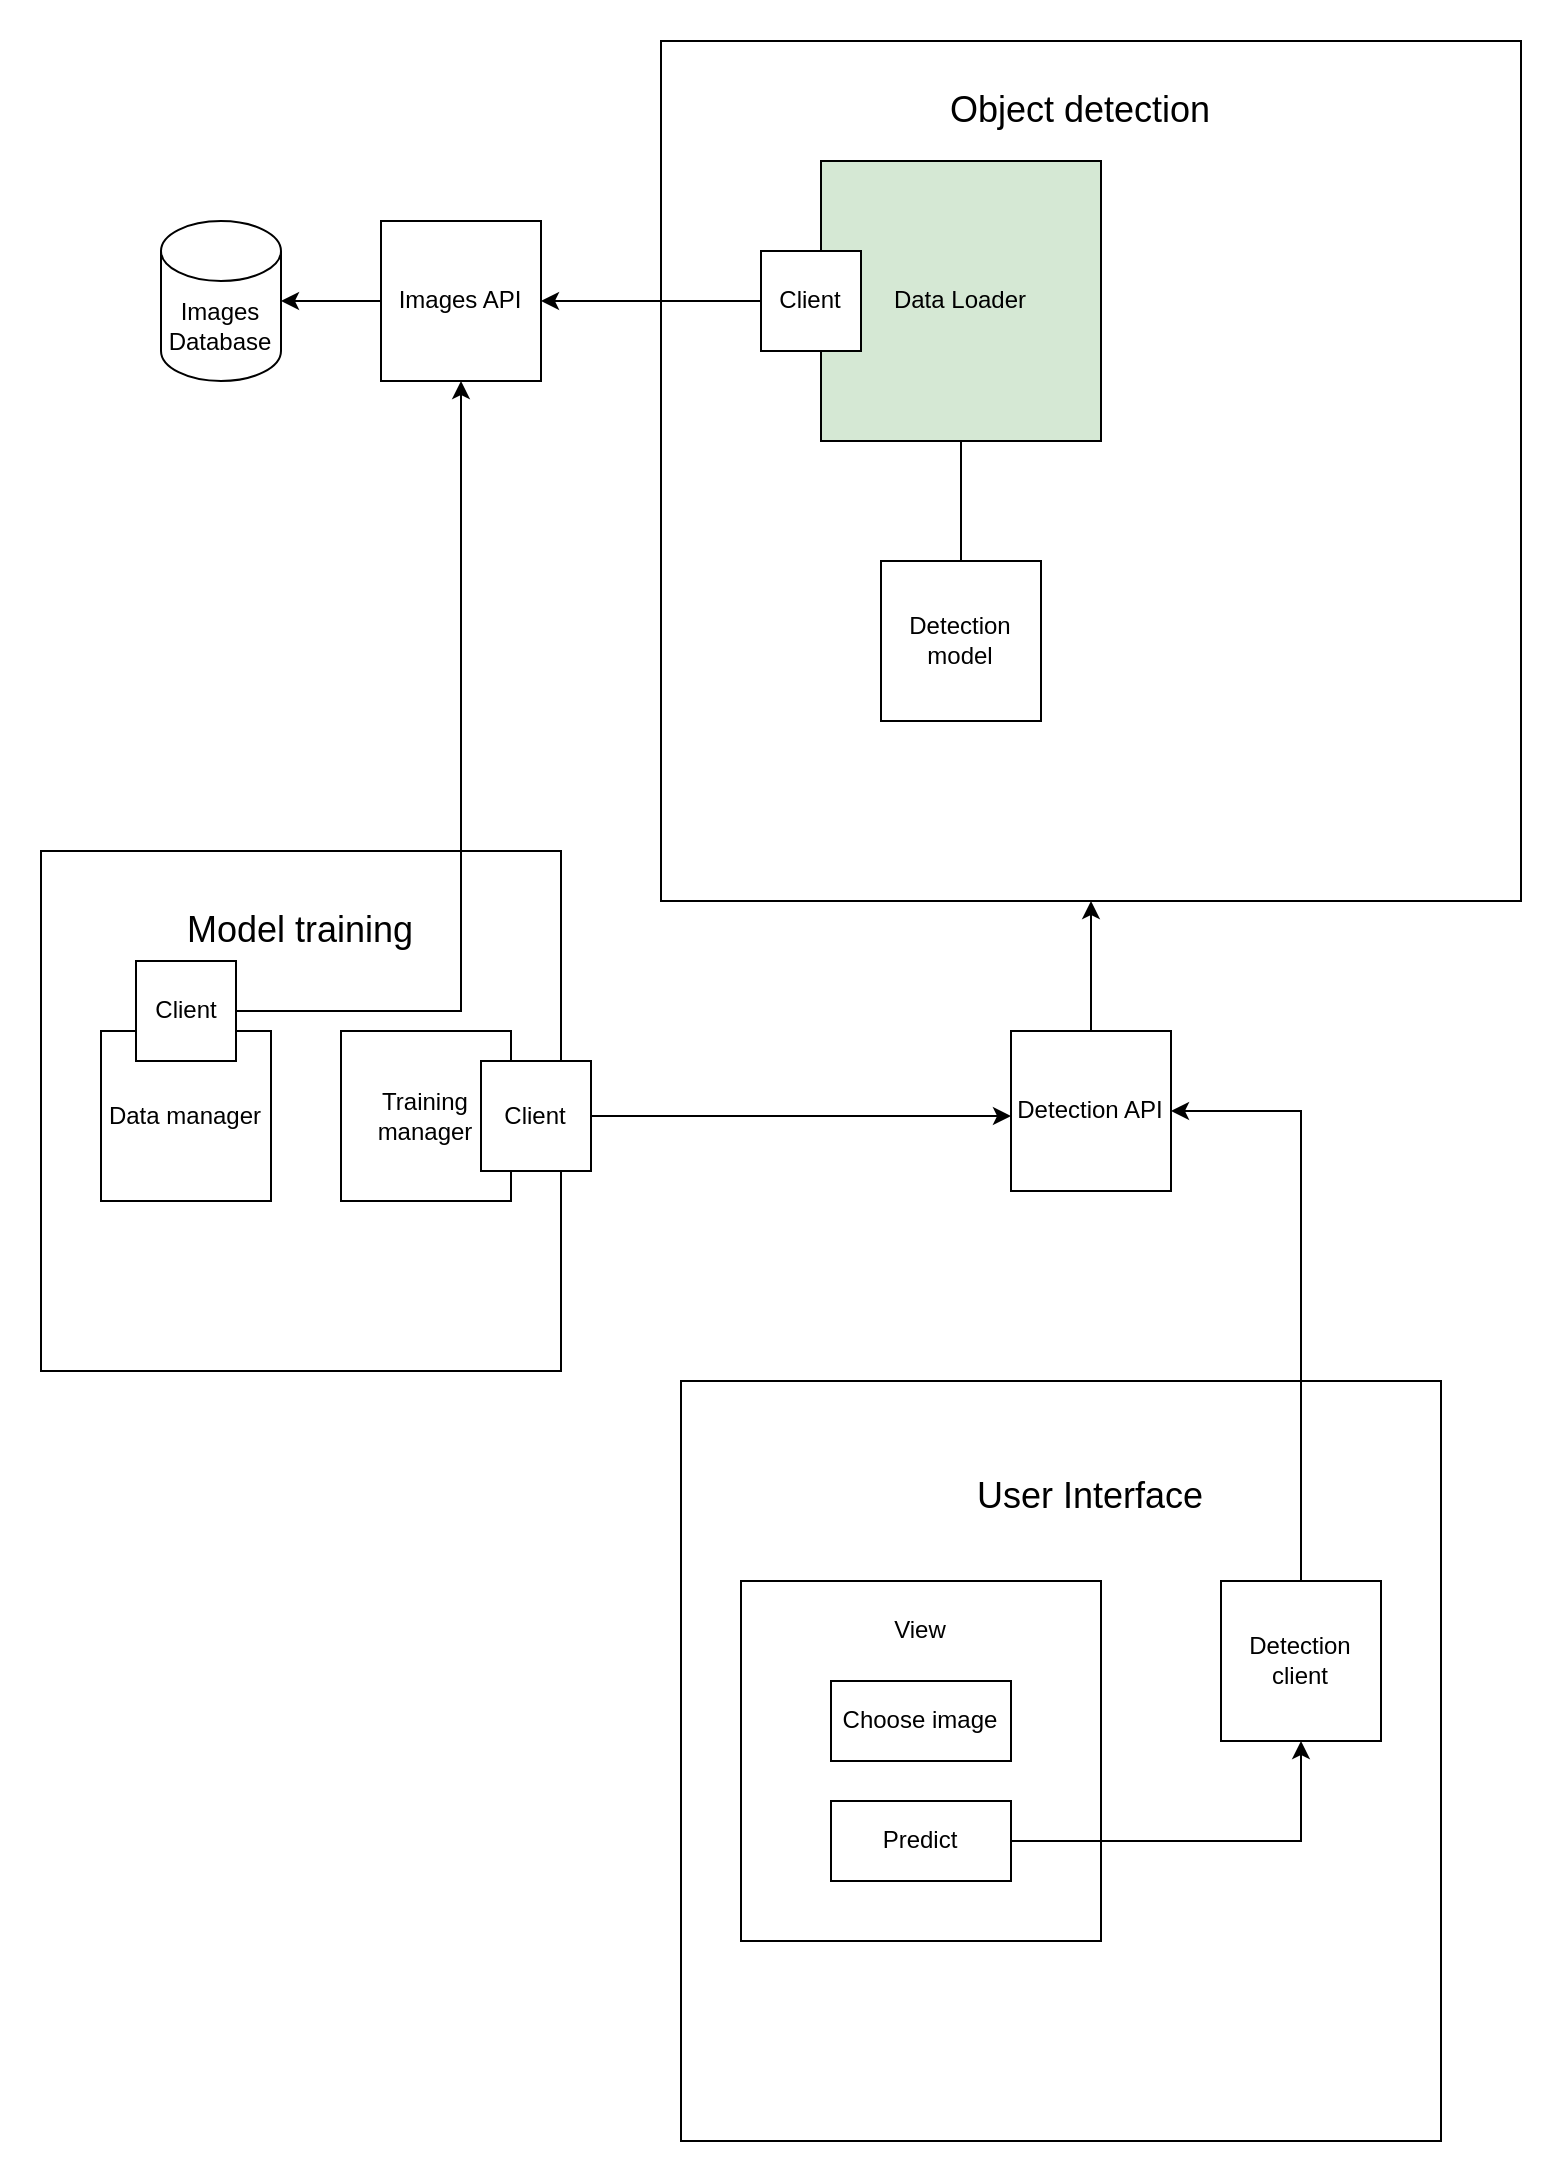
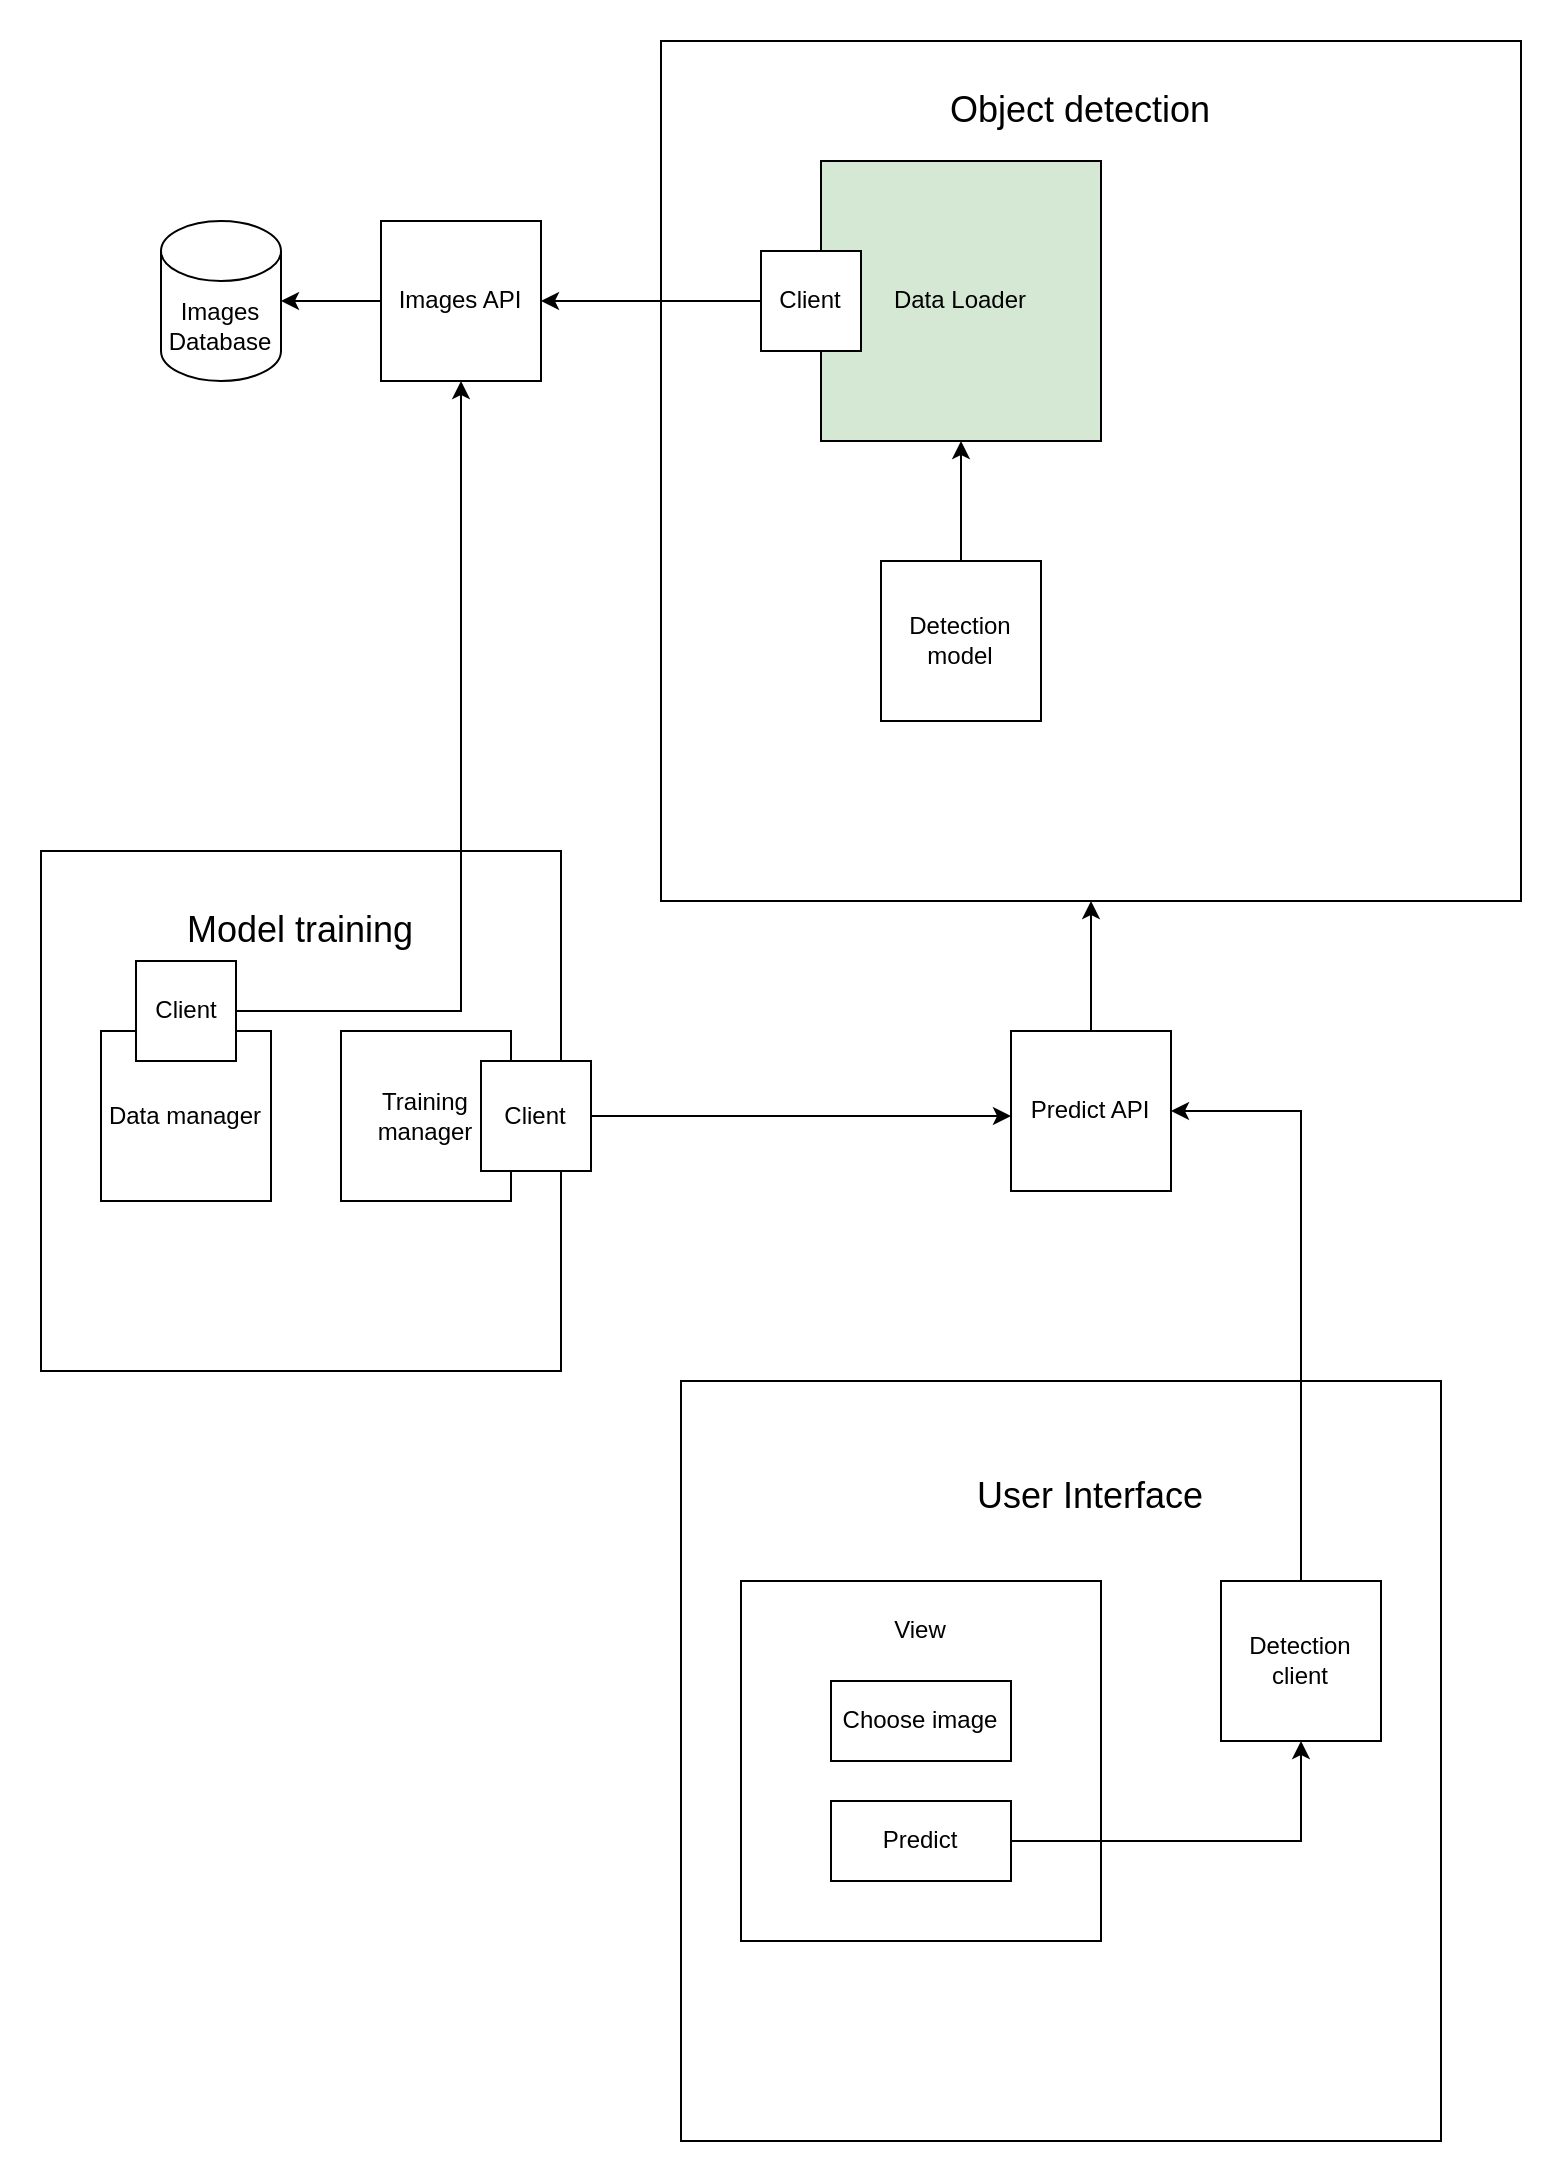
  <mxCell id="0" />
  <mxCell id="1" parent="0" />
  <mxCell id="2" value="" style="group" vertex="1" connectable="0" parent="1"><mxGeometry x="330" y="20" width="430" height="430" as="geometry" /></mxCell>
  <mxCell id="3" value="" style="whiteSpace=wrap;html=1;aspect=fixed;" vertex="1" parent="2"><mxGeometry width="430" height="430" as="geometry" /></mxCell>
  <mxCell id="4" value="Object detection" style="text;html=1;align=center;verticalAlign=middle;whiteSpace=wrap;rounded=0;fontSize=18;" vertex="1" parent="2"><mxGeometry x="135" y="20" width="150" height="30" as="geometry" /></mxCell>
  <mxCell id="5" value="Detection model" style="whiteSpace=wrap;html=1;aspect=fixed;" vertex="1" parent="2"><mxGeometry x="110" y="260" width="80" height="80" as="geometry" /></mxCell>
  <mxCell id="6" value="Images Database" style="shape=cylinder3;whiteSpace=wrap;html=1;boundedLbl=1;backgroundOutline=1;size=15;" vertex="1" parent="1"><mxGeometry x="80" y="110" width="60" height="80" as="geometry" /></mxCell>
  <mxCell id="7" value="" style="edgeStyle=orthogonalEdgeStyle;rounded=0;orthogonalLoop=1;jettySize=auto;html=1;" edge="1" parent="1" source="8" target="6"><mxGeometry relative="1" as="geometry" /></mxCell>
  <mxCell id="8" value="Images API" style="whiteSpace=wrap;html=1;aspect=fixed;" vertex="1" parent="1"><mxGeometry x="190" y="110" width="80" height="80" as="geometry" /></mxCell>
  <mxCell id="9" value="" style="edgeStyle=orthogonalEdgeStyle;rounded=0;orthogonalLoop=1;jettySize=auto;html=1;" edge="1" parent="1" source="12" target="8"><mxGeometry relative="1" as="geometry" /></mxCell>
  <mxCell id="10" value="" style="group" vertex="1" connectable="0" parent="1"><mxGeometry x="380" y="80" width="170" height="140" as="geometry" /></mxCell>
  <mxCell id="11" value="Data Loader" style="whiteSpace=wrap;html=1;aspect=fixed;fillColor=#d5e8d4;" vertex="1" parent="10"><mxGeometry x="30" width="140" height="140" as="geometry" /></mxCell>
  <mxCell id="12" value="Client" style="whiteSpace=wrap;html=1;aspect=fixed;" vertex="1" parent="10"><mxGeometry y="45" width="50" height="50" as="geometry" /></mxCell>
- <mxCell id="13" style="edgeStyle=orthogonalEdgeStyle;rounded=0;orthogonalLoop=1;jettySize=auto;html=1;entryX=0.5;entryY=1;entryDx=0;entryDy=0;endArrow=none;" edge="1" parent="1" source="5" target="11"><mxGeometry relative="1" as="geometry" /></mxCell>
+ <mxCell id="13" style="edgeStyle=orthogonalEdgeStyle;rounded=0;orthogonalLoop=1;jettySize=auto;html=1;entryX=0.5;entryY=1;entryDx=0;entryDy=0;" edge="1" parent="1" source="5" target="11"><mxGeometry relative="1" as="geometry" /></mxCell>
  <mxCell id="14" style="edgeStyle=orthogonalEdgeStyle;rounded=0;orthogonalLoop=1;jettySize=auto;html=1;entryX=0.5;entryY=1;entryDx=0;entryDy=0;" edge="1" parent="1" source="15" target="3"><mxGeometry relative="1" as="geometry" /></mxCell>
- <mxCell id="15" value="Detection API" style="whiteSpace=wrap;html=1;aspect=fixed;" vertex="1" parent="1"><mxGeometry x="505" y="515" width="80" height="80" as="geometry" /></mxCell>
+ <mxCell id="15" value="Predict API" style="whiteSpace=wrap;html=1;aspect=fixed;" vertex="1" parent="1"><mxGeometry x="505" y="515" width="80" height="80" as="geometry" /></mxCell>
  <mxCell id="16" value="" style="group" vertex="1" connectable="0" parent="1"><mxGeometry x="340" y="690" width="410" height="380" as="geometry" /></mxCell>
  <mxCell id="17" value="" style="whiteSpace=wrap;html=1;aspect=fixed;" vertex="1" parent="16"><mxGeometry width="380" height="380" as="geometry" /></mxCell>
  <mxCell id="18" value="&lt;font style=&quot;font-size: 18px;&quot;&gt;User Interface&lt;/font&gt;" style="text;html=1;align=center;verticalAlign=middle;whiteSpace=wrap;rounded=0;" vertex="1" parent="16"><mxGeometry x="75.761" y="33.043" width="258.478" height="49.565" as="geometry" /></mxCell>
  <mxCell id="19" value="" style="whiteSpace=wrap;html=1;aspect=fixed;" vertex="1" parent="16"><mxGeometry x="30" y="100" width="180" height="180" as="geometry" /></mxCell>
  <mxCell id="20" value="Choose image" style="rounded=0;whiteSpace=wrap;html=1;" vertex="1" parent="16"><mxGeometry x="75" y="150" width="90" height="40" as="geometry" /></mxCell>
  <mxCell id="21" value="View" style="text;html=1;align=center;verticalAlign=middle;whiteSpace=wrap;rounded=0;" vertex="1" parent="16"><mxGeometry x="90" y="110" width="60" height="30" as="geometry" /></mxCell>
  <mxCell id="22" style="edgeStyle=orthogonalEdgeStyle;rounded=0;orthogonalLoop=1;jettySize=auto;html=1;" edge="1" parent="16" source="23" target="24"><mxGeometry relative="1" as="geometry" /></mxCell>
  <mxCell id="23" value="Predict" style="rounded=0;whiteSpace=wrap;html=1;" vertex="1" parent="16"><mxGeometry x="75" y="210" width="90" height="40" as="geometry" /></mxCell>
  <mxCell id="24" value="Detection client" style="whiteSpace=wrap;html=1;aspect=fixed;" vertex="1" parent="16"><mxGeometry x="270" y="100" width="80" height="80" as="geometry" /></mxCell>
  <mxCell id="25" style="edgeStyle=orthogonalEdgeStyle;rounded=0;orthogonalLoop=1;jettySize=auto;html=1;" edge="1" parent="1" source="24" target="15"><mxGeometry relative="1" as="geometry"><Array as="points"><mxPoint x="650" y="555" /></Array></mxGeometry></mxCell>
  <mxCell id="26" value="" style="whiteSpace=wrap;html=1;aspect=fixed;" vertex="1" parent="1"><mxGeometry x="20" y="425" width="260" height="260" as="geometry" /></mxCell>
  <mxCell id="27" value="Model training" style="text;html=1;align=center;verticalAlign=middle;whiteSpace=wrap;rounded=0;fontSize=18;" vertex="1" parent="1"><mxGeometry x="85" y="450" width="130" height="30" as="geometry" /></mxCell>
  <mxCell id="28" value="Data manager" style="whiteSpace=wrap;html=1;aspect=fixed;" vertex="1" parent="1"><mxGeometry x="50" y="515" width="85" height="85" as="geometry" /></mxCell>
  <mxCell id="29" value="Training manager" style="whiteSpace=wrap;html=1;aspect=fixed;" vertex="1" parent="1"><mxGeometry x="170" y="515" width="85" height="85" as="geometry" /></mxCell>
  <mxCell id="30" style="edgeStyle=orthogonalEdgeStyle;rounded=0;orthogonalLoop=1;jettySize=auto;html=1;" edge="1" parent="1" source="31" target="15"><mxGeometry relative="1" as="geometry"><Array as="points"><mxPoint x="450" y="558" /><mxPoint x="450" y="558" /></Array></mxGeometry></mxCell>
  <mxCell id="31" value="Client" style="whiteSpace=wrap;html=1;aspect=fixed;" vertex="1" parent="1"><mxGeometry x="240" y="530" width="55" height="55" as="geometry" /></mxCell>
  <mxCell id="32" style="edgeStyle=orthogonalEdgeStyle;rounded=0;orthogonalLoop=1;jettySize=auto;html=1;entryX=0.5;entryY=1;entryDx=0;entryDy=0;" edge="1" parent="1" source="33" target="8"><mxGeometry relative="1" as="geometry" /></mxCell>
  <mxCell id="33" value="Client" style="whiteSpace=wrap;html=1;aspect=fixed;" vertex="1" parent="1"><mxGeometry x="67.5" y="480" width="50" height="50" as="geometry" /></mxCell>
